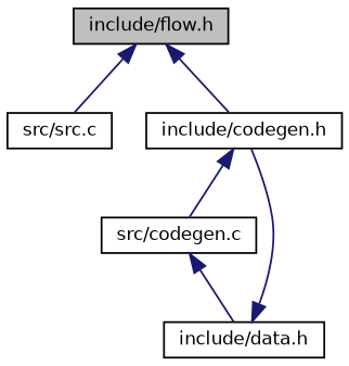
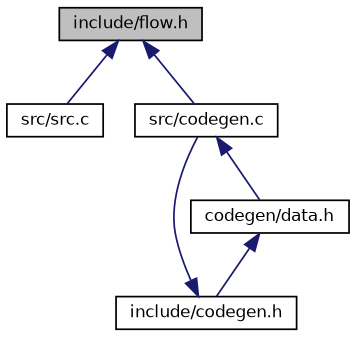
  digraph {
    node [color=black fillcolor=white fontname=Helvetica fontsize=10 shape=record style=filled]
    edge [color=midnightblue dir=back fontname=Helvetica fontsize=10 labelfontname=Helvetica labelfontsize=10 style=solid]
    n1 [fillcolor=grey75 fontcolor=black height=0.2 label="include/flow.h" width=0.4]
    n2 [height=0.2 label="src/src.c" width=0.4]
    n3 [height=0.2 label="include/codegen.h" width=0.4]
    n4 [height=0.2 label="src/codegen.c" width=0.4]
-   n5 [height=0.2 label="include/data.h" width=0.4]
+   n5 [height=0.2 label="codegen/data.h" width=0.4]
    n1 -> n2
-   n1 -> n3
+   n1 -> n4
    n3 -> n4
    n4 -> n5
    n5 -> n3
  }
